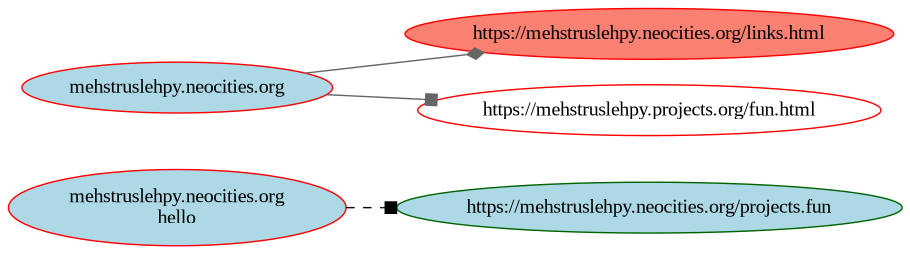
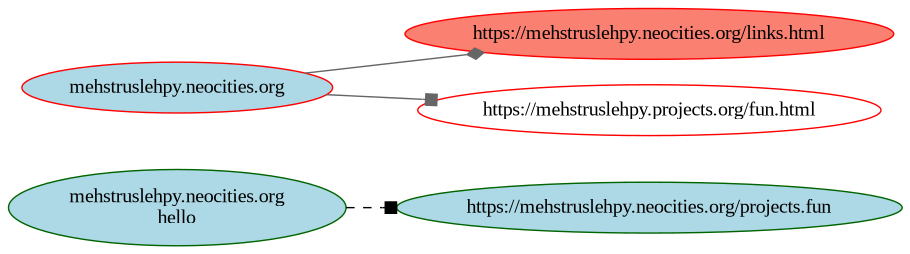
  digraph {
    fontname="Liberation Serif"
    rankdir=LR
    node [color=red fillcolor=lightblue fontname="Liberation Serif" style=filled]
    edge [arrowhead=box color=gray40 fontname="Liberation Serif" style=solid]
-   "mehstruslehpy.neocities.org\nhello"
+   "mehstruslehpy.neocities.org\nhello" [color=darkgreen]
    n2 [color=darkgreen label="https://mehstruslehpy.neocities.org/projects.fun"]
    "https://mehstruslehpy.neocities.org/links.html" [fillcolor=salmon]
    "mehstruslehpy.neocities.org"
    n5 [fillcolor=white label="https://mehstruslehpy.projects.org/fun.html"]
    "mehstruslehpy.neocities.org\nhello" -> n2 [color=black style=dashed]
    "mehstruslehpy.neocities.org" -> "https://mehstruslehpy.neocities.org/links.html" [arrowhead=diamond]
    "mehstruslehpy.neocities.org" -> n5
  }
